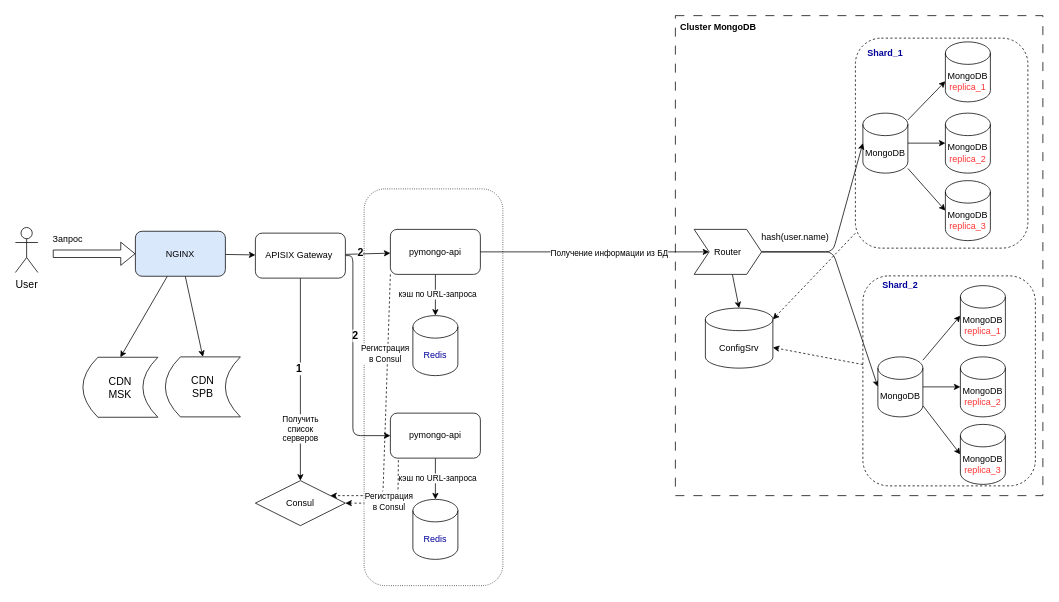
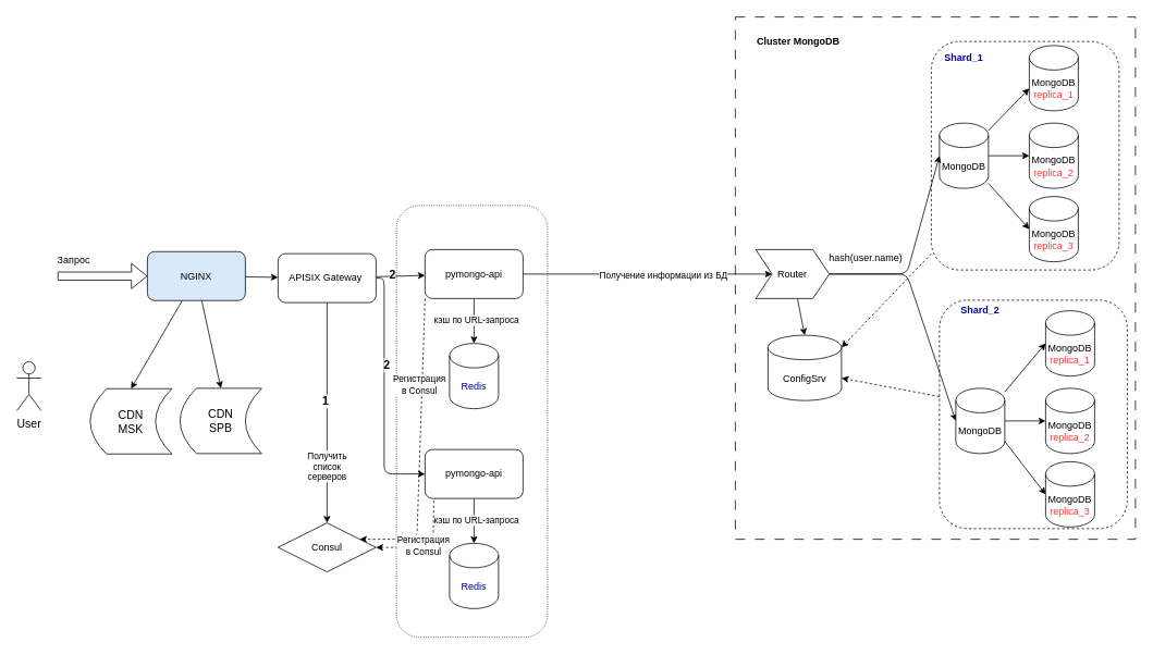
  <mxCell id="0" />
  <mxCell id="1" parent="0" />
  <mxCell id="2" value="" style="rounded=1;whiteSpace=wrap;html=1;fillColor=none;dashed=1;dashPattern=1 2;" vertex="1" parent="1"><mxGeometry x="485" y="251" width="185" height="529" as="geometry" /></mxCell>
  <mxCell id="3" value="" style="rounded=0;whiteSpace=wrap;html=1;fillColor=none;dashed=1;dashPattern=12 12;" parent="1" vertex="1"><mxGeometry x="900" y="20" width="490" height="640" as="geometry" /></mxCell>
  <mxCell id="4" style="edgeStyle=none;html=1;entryX=1;entryY=0;entryDx=0;entryDy=52.5;entryPerimeter=0;fontColor=#000000;dashed=1;" parent="1" source="5" target="41" edge="1"><mxGeometry relative="1" as="geometry" /></mxCell>
  <mxCell id="5" value="" style="rounded=1;whiteSpace=wrap;html=1;dashed=1;fontColor=#000099;fillColor=none;" parent="1" vertex="1"><mxGeometry x="1150" y="367" width="230" height="280" as="geometry" /></mxCell>
  <mxCell id="6" style="edgeStyle=none;html=1;entryX=1;entryY=0;entryDx=0;entryDy=15;entryPerimeter=0;dashed=1;fontColor=#000000;" parent="1" source="7" target="41" edge="1"><mxGeometry relative="1" as="geometry" /></mxCell>
  <mxCell id="7" value="" style="rounded=1;whiteSpace=wrap;html=1;dashed=1;fontColor=#000099;fillColor=none;" parent="1" vertex="1"><mxGeometry x="1140" y="50" width="230" height="280" as="geometry" /></mxCell>
  <mxCell id="8" style="edgeStyle=none;html=1;entryX=0;entryY=0.5;entryDx=0;entryDy=0;entryPerimeter=0;" parent="1" source="11" target="23" edge="1"><mxGeometry relative="1" as="geometry" /></mxCell>
  <mxCell id="9" style="edgeStyle=none;html=1;entryX=0;entryY=0;entryDx=0;entryDy=52.5;entryPerimeter=0;" parent="1" source="11" target="27" edge="1"><mxGeometry relative="1" as="geometry" /></mxCell>
  <mxCell id="10" style="edgeStyle=none;html=1;entryX=0;entryY=0.5;entryDx=0;entryDy=0;entryPerimeter=0;" parent="1" source="11" target="28" edge="1"><mxGeometry relative="1" as="geometry" /></mxCell>
  <mxCell id="11" value="MongoDB" style="shape=cylinder3;whiteSpace=wrap;html=1;boundedLbl=1;backgroundOutline=1;size=15;" parent="1" vertex="1"><mxGeometry x="1150" y="150" width="60" height="80" as="geometry" /></mxCell>
  <mxCell id="12" style="edgeStyle=none;html=1;fontColor=#000099;" parent="1" source="16" target="38" edge="1"><mxGeometry relative="1" as="geometry" /></mxCell>
  <mxCell id="13" value="кэш по URL-запроса" style="edgeLabel;html=1;align=center;verticalAlign=middle;resizable=0;points=[];fontColor=#000000;" parent="12" vertex="1" connectable="0"><mxGeometry x="-0.06" y="1" relative="1" as="geometry"><mxPoint x="1" as="offset" /></mxGeometry></mxCell>
  <mxCell id="14" style="edgeStyle=none;html=1;entryX=1;entryY=0.25;entryDx=0;entryDy=0;exitX=0;exitY=1;exitDx=0;exitDy=0;dashed=1;" edge="1" parent="1" source="16" target="46"><mxGeometry relative="1" as="geometry"><Array as="points"><mxPoint x="510" y="660" /></Array></mxGeometry></mxCell>
  <mxCell id="15" value="Регистрация &lt;br&gt;в Consul" style="edgeLabel;html=1;align=center;verticalAlign=middle;resizable=0;points=[];" vertex="1" connectable="0" parent="14"><mxGeometry x="-0.426" y="-3" relative="1" as="geometry"><mxPoint x="-1" y="1" as="offset" /></mxGeometry></mxCell>
  <mxCell id="16" value="pymongo-api" style="rounded=1;whiteSpace=wrap;html=1;" parent="1" vertex="1"><mxGeometry x="520" y="305" width="120" height="60" as="geometry" /></mxCell>
  <mxCell id="17" style="edgeStyle=orthogonalEdgeStyle;rounded=0;orthogonalLoop=1;jettySize=auto;html=1;entryX=0;entryY=0.5;entryDx=0;entryDy=0;exitX=1;exitY=0.5;exitDx=0;exitDy=0;" parent="1" source="16" target="22" edge="1"><mxGeometry relative="1" as="geometry"><mxPoint x="850" y="335" as="sourcePoint" /><mxPoint x="870" y="265" as="targetPoint" /></mxGeometry></mxCell>
  <mxCell id="18" value="Получение информации из БД" style="edgeLabel;html=1;align=center;verticalAlign=middle;resizable=0;points=[];fontColor=#000000;" parent="17" vertex="1" connectable="0"><mxGeometry x="0.121" y="-1" relative="1" as="geometry"><mxPoint as="offset" /></mxGeometry></mxCell>
  <mxCell id="19" style="edgeStyle=none;html=1;entryX=0;entryY=0.5;entryDx=0;entryDy=0;entryPerimeter=0;exitX=1;exitY=0.5;exitDx=0;exitDy=0;" parent="1" source="22" target="11" edge="1"><mxGeometry relative="1" as="geometry"><Array as="points"><mxPoint x="1110" y="335" /></Array></mxGeometry></mxCell>
  <mxCell id="20" style="edgeStyle=none;html=1;entryX=0;entryY=0.5;entryDx=0;entryDy=0;entryPerimeter=0;" parent="1" source="22" target="32" edge="1"><mxGeometry relative="1" as="geometry"><mxPoint x="1150" y="502.5" as="targetPoint" /><Array as="points"><mxPoint x="1110" y="335" /></Array></mxGeometry></mxCell>
  <mxCell id="21" style="edgeStyle=none;html=1;entryX=0.5;entryY=0;entryDx=0;entryDy=0;entryPerimeter=0;fontColor=#000000;" parent="1" source="22" target="41" edge="1"><mxGeometry relative="1" as="geometry" /></mxCell>
  <mxCell id="22" value="Router" style="shape=step;perimeter=stepPerimeter;whiteSpace=wrap;html=1;fixedSize=1;" parent="1" vertex="1"><mxGeometry x="925" y="305" width="90" height="60" as="geometry" /></mxCell>
  <mxCell id="23" value="MongoDB&lt;br&gt;&lt;font color=&quot;#ff3333&quot;&gt;replica_2&lt;/font&gt;" style="shape=cylinder3;whiteSpace=wrap;html=1;boundedLbl=1;backgroundOutline=1;size=15;" parent="1" vertex="1"><mxGeometry x="1260" y="150" width="60" height="80" as="geometry" /></mxCell>
  <mxCell id="24" style="edgeStyle=none;html=1;entryX=0;entryY=0.5;entryDx=0;entryDy=0;entryPerimeter=0;" parent="1" edge="1"><mxGeometry relative="1" as="geometry"><mxPoint x="1210" y="490" as="sourcePoint" /></mxGeometry></mxCell>
- <mxCell id="25" value="Cluster MongoDB" style="text;html=1;strokeColor=none;fillColor=none;align=center;verticalAlign=middle;whiteSpace=wrap;rounded=0;dashed=1;dashPattern=12 12;fontStyle=1" parent="1" vertex="1"><mxGeometry x="900" y="20" width="115" height="30" as="geometry" /></mxCell>
+ <mxCell id="25" value="Cluster MongoDB" style="text;html=1;strokeColor=none;fillColor=none;align=center;verticalAlign=middle;whiteSpace=wrap;rounded=0;dashed=1;dashPattern=12 12;fontStyle=1" parent="1" vertex="1"><mxGeometry x="920" y="35" width="115" height="30" as="geometry" /></mxCell>
  <mxCell id="26" value="hash(user.name)" style="text;html=1;strokeColor=none;fillColor=none;align=center;verticalAlign=middle;whiteSpace=wrap;rounded=0;dashed=1;dashPattern=12 12;" parent="1" vertex="1"><mxGeometry x="1030" y="300" width="60" height="30" as="geometry" /></mxCell>
  <mxCell id="27" value="MongoDB&lt;br&gt;&lt;font color=&quot;#ff3333&quot;&gt;replica_1&lt;/font&gt;" style="shape=cylinder3;whiteSpace=wrap;html=1;boundedLbl=1;backgroundOutline=1;size=15;" parent="1" vertex="1"><mxGeometry x="1260" y="55" width="60" height="80" as="geometry" /></mxCell>
  <mxCell id="28" value="MongoDB&lt;br&gt;&lt;font color=&quot;#ff3333&quot;&gt;replica_3&lt;/font&gt;" style="shape=cylinder3;whiteSpace=wrap;html=1;boundedLbl=1;backgroundOutline=1;size=15;" parent="1" vertex="1"><mxGeometry x="1260" y="240" width="60" height="80" as="geometry" /></mxCell>
  <mxCell id="29" style="edgeStyle=none;html=1;entryX=0;entryY=0.5;entryDx=0;entryDy=0;entryPerimeter=0;fontColor=#FF3333;exitX=1;exitY=1;exitDx=0;exitDy=-15;exitPerimeter=0;" parent="1" source="32" target="35" edge="1"><mxGeometry relative="1" as="geometry" /></mxCell>
  <mxCell id="30" style="edgeStyle=none;html=1;fontColor=#FF3333;" parent="1" source="32" target="33" edge="1"><mxGeometry relative="1" as="geometry" /></mxCell>
  <mxCell id="31" style="edgeStyle=none;html=1;entryX=0;entryY=0.5;entryDx=0;entryDy=0;entryPerimeter=0;fontColor=#FF3333;" parent="1" source="32" target="34" edge="1"><mxGeometry relative="1" as="geometry" /></mxCell>
  <mxCell id="32" value="MongoDB" style="shape=cylinder3;whiteSpace=wrap;html=1;boundedLbl=1;backgroundOutline=1;size=15;" parent="1" vertex="1"><mxGeometry x="1170" y="475" width="60" height="80" as="geometry" /></mxCell>
  <mxCell id="33" value="MongoDB&lt;br&gt;&lt;font color=&quot;#ff3333&quot;&gt;replica_2&lt;/font&gt;" style="shape=cylinder3;whiteSpace=wrap;html=1;boundedLbl=1;backgroundOutline=1;size=15;" parent="1" vertex="1"><mxGeometry x="1280" y="475" width="60" height="80" as="geometry" /></mxCell>
  <mxCell id="34" value="MongoDB&lt;br&gt;&lt;font color=&quot;#ff3333&quot;&gt;replica_1&lt;/font&gt;" style="shape=cylinder3;whiteSpace=wrap;html=1;boundedLbl=1;backgroundOutline=1;size=15;" parent="1" vertex="1"><mxGeometry x="1280" y="380" width="60" height="80" as="geometry" /></mxCell>
  <mxCell id="35" value="MongoDB&lt;br&gt;&lt;font color=&quot;#ff3333&quot;&gt;replica_3&lt;/font&gt;" style="shape=cylinder3;whiteSpace=wrap;html=1;boundedLbl=1;backgroundOutline=1;size=15;" parent="1" vertex="1"><mxGeometry x="1280" y="565" width="60" height="80" as="geometry" /></mxCell>
  <mxCell id="36" value="Shard_2" style="text;html=1;strokeColor=none;fillColor=none;align=center;verticalAlign=middle;whiteSpace=wrap;rounded=0;dashed=1;fontColor=#000099;fontStyle=1" parent="1" vertex="1"><mxGeometry x="1170" y="365" width="60" height="30" as="geometry" /></mxCell>
  <mxCell id="37" value="Shard_1" style="text;html=1;strokeColor=none;fillColor=none;align=center;verticalAlign=middle;whiteSpace=wrap;rounded=0;dashed=1;fontColor=#000099;fontStyle=1" parent="1" vertex="1"><mxGeometry x="1150" y="55" width="60" height="30" as="geometry" /></mxCell>
  <mxCell id="38" value="Redis" style="shape=cylinder3;whiteSpace=wrap;html=1;boundedLbl=1;backgroundOutline=1;size=15;fontColor=#000099;fillColor=none;" parent="1" vertex="1"><mxGeometry x="550" y="420" width="60" height="80" as="geometry" /></mxCell>
  <mxCell id="39" value="" style="shape=flexArrow;endArrow=classic;html=1;fontColor=#000099;" parent="1" edge="1"><mxGeometry width="50" height="50" relative="1" as="geometry"><mxPoint x="70" y="337.5" as="sourcePoint" /><mxPoint x="180" y="337.5" as="targetPoint" /></mxGeometry></mxCell>
  <mxCell id="40" value="Запрос" style="text;html=1;strokeColor=none;fillColor=none;align=center;verticalAlign=middle;whiteSpace=wrap;rounded=0;fontColor=#000000;" parent="1" vertex="1"><mxGeometry x="60" y="302.5" width="60" height="30" as="geometry" /></mxCell>
  <mxCell id="41" value="ConfigSrv" style="shape=cylinder3;whiteSpace=wrap;html=1;boundedLbl=1;backgroundOutline=1;size=15;" parent="1" vertex="1"><mxGeometry x="940" y="410" width="90" height="80" as="geometry" /></mxCell>
  <mxCell id="42" style="edgeStyle=none;html=1;" edge="1" parent="1" source="45" target="54"><mxGeometry relative="1" as="geometry" /></mxCell>
  <mxCell id="43" style="edgeStyle=none;html=1;entryX=0.5;entryY=0;entryDx=0;entryDy=0;fontSize=14;" edge="1" parent="1" source="45" target="62"><mxGeometry relative="1" as="geometry" /></mxCell>
  <mxCell id="44" style="edgeStyle=none;html=1;entryX=0.5;entryY=0;entryDx=0;entryDy=0;fontSize=14;" edge="1" parent="1" source="45" target="63"><mxGeometry relative="1" as="geometry" /></mxCell>
  <mxCell id="45" value="NGINX" style="rounded=1;whiteSpace=wrap;html=1;fillColor=#dae8fc;" vertex="1" parent="1"><mxGeometry x="180" y="307.5" width="120" height="60" as="geometry" /></mxCell>
  <mxCell id="46" value="Consul" style="rhombus;whiteSpace=wrap;html=1;" vertex="1" parent="1"><mxGeometry y="640" width="120" height="60" as="geometry" x="340" /></mxCell>
  <mxCell id="47" style="edgeStyle=none;html=1;entryX=0.5;entryY=0;entryDx=0;entryDy=0;" edge="1" parent="1" source="54" target="46"><mxGeometry relative="1" as="geometry" /></mxCell>
  <mxCell id="48" value="Получить &lt;br&gt;список &lt;br&gt;серверов" style="edgeLabel;html=1;align=center;verticalAlign=middle;resizable=0;points=[];" vertex="1" connectable="0" parent="47"><mxGeometry x="0.483" y="-1" relative="1" as="geometry"><mxPoint as="offset" /></mxGeometry></mxCell>
  <mxCell id="49" value="&lt;b&gt;&lt;font style=&quot;font-size: 14px;&quot;&gt;1&lt;/font&gt;&lt;/b&gt;" style="edgeLabel;html=1;align=center;verticalAlign=middle;resizable=0;points=[];" vertex="1" connectable="0" parent="47"><mxGeometry x="-0.114" y="-3" relative="1" as="geometry"><mxPoint as="offset" /></mxGeometry></mxCell>
  <mxCell id="50" style="edgeStyle=none;html=1;" edge="1" parent="1" source="54" target="16"><mxGeometry relative="1" as="geometry" /></mxCell>
  <mxCell id="51" value="&lt;b&gt;&lt;font style=&quot;font-size: 14px;&quot;&gt;2&lt;/font&gt;&lt;/b&gt;" style="edgeLabel;html=1;align=center;verticalAlign=middle;resizable=0;points=[];" vertex="1" connectable="0" parent="50"><mxGeometry x="-0.311" y="2" relative="1" as="geometry"><mxPoint x="-1" as="offset" /></mxGeometry></mxCell>
  <mxCell id="52" style="edgeStyle=none;html=1;entryX=0;entryY=0.5;entryDx=0;entryDy=0;fontSize=14;exitX=1;exitY=0.5;exitDx=0;exitDy=0;" edge="1" parent="1" source="54" target="59"><mxGeometry relative="1" as="geometry"><Array as="points"><mxPoint x="470" y="340" /><mxPoint x="470" y="580" /></Array></mxGeometry></mxCell>
  <mxCell id="53" value="&lt;b&gt;2&lt;/b&gt;" style="edgeLabel;html=1;align=center;verticalAlign=middle;resizable=0;points=[];fontSize=14;" vertex="1" connectable="0" parent="52"><mxGeometry x="-0.23" y="2" relative="1" as="geometry"><mxPoint as="offset" /></mxGeometry></mxCell>
  <mxCell id="54" value="APISIX Gateway&amp;nbsp;" style="rounded=1;whiteSpace=wrap;html=1;" vertex="1" parent="1"><mxGeometry y="310" width="120" height="60" as="geometry" x="340" /></mxCell>
  <mxCell id="55" style="edgeStyle=none;html=1;fontColor=#000099;" edge="1" parent="1" source="59" target="60"><mxGeometry relative="1" as="geometry" /></mxCell>
  <mxCell id="56" value="кэш по URL-запроса" style="edgeLabel;html=1;align=center;verticalAlign=middle;resizable=0;points=[];fontColor=#000000;" vertex="1" connectable="0" parent="55"><mxGeometry x="-0.06" y="1" relative="1" as="geometry"><mxPoint x="1" as="offset" /></mxGeometry></mxCell>
  <mxCell id="57" style="edgeStyle=none;html=1;entryX=1;entryY=0.5;entryDx=0;entryDy=0;exitX=0.089;exitY=1.046;exitDx=0;exitDy=0;exitPerimeter=0;dashed=1;" edge="1" parent="1" source="59" target="46"><mxGeometry relative="1" as="geometry"><Array as="points"><mxPoint x="530" y="670" /></Array></mxGeometry></mxCell>
  <mxCell id="58" value="Регистрация&lt;br style=&quot;border-color: var(--border-color);&quot;&gt;в Consul" style="edgeLabel;html=1;align=center;verticalAlign=middle;resizable=0;points=[];" vertex="1" connectable="0" parent="57"><mxGeometry x="0.106" y="-4" relative="1" as="geometry"><mxPoint y="1" as="offset" /></mxGeometry></mxCell>
  <mxCell id="59" value="pymongo-api" style="rounded=1;whiteSpace=wrap;html=1;" vertex="1" parent="1"><mxGeometry x="520" y="550" width="120" height="60" as="geometry" /></mxCell>
  <mxCell id="60" value="Redis" style="shape=cylinder3;whiteSpace=wrap;html=1;boundedLbl=1;backgroundOutline=1;size=15;fontColor=#000099;fillColor=none;" vertex="1" parent="1"><mxGeometry x="550" y="665" width="60" height="80" as="geometry" /></mxCell>
- <mxCell id="61" value="User" style="shape=umlActor;verticalLabelPosition=bottom;verticalAlign=top;html=1;outlineConnect=0;fontSize=14;fillColor=none;" vertex="1" parent="1"><mxGeometry x="20" y="302.5" width="30" height="60" as="geometry" /></mxCell>
+ <mxCell id="61" value="User" style="shape=umlActor;verticalLabelPosition=bottom;verticalAlign=top;html=1;outlineConnect=0;fontSize=14;fillColor=none;" vertex="1" parent="1"><mxGeometry x="20" y="442.5" width="30" height="60" as="geometry" /></mxCell>
  <mxCell id="62" value="CDN&lt;br&gt;MSK" style="shape=dataStorage;whiteSpace=wrap;html=1;fixedSize=1;fontSize=14;fillColor=none;" vertex="1" parent="1"><mxGeometry x="110" y="475.5" width="100" height="80" as="geometry" /></mxCell>
  <mxCell id="63" value="CDN&lt;br&gt;SPB" style="shape=dataStorage;whiteSpace=wrap;html=1;fixedSize=1;fontSize=14;fillColor=none;" vertex="1" parent="1"><mxGeometry x="220" y="475" width="100" height="80" as="geometry" /></mxCell>
